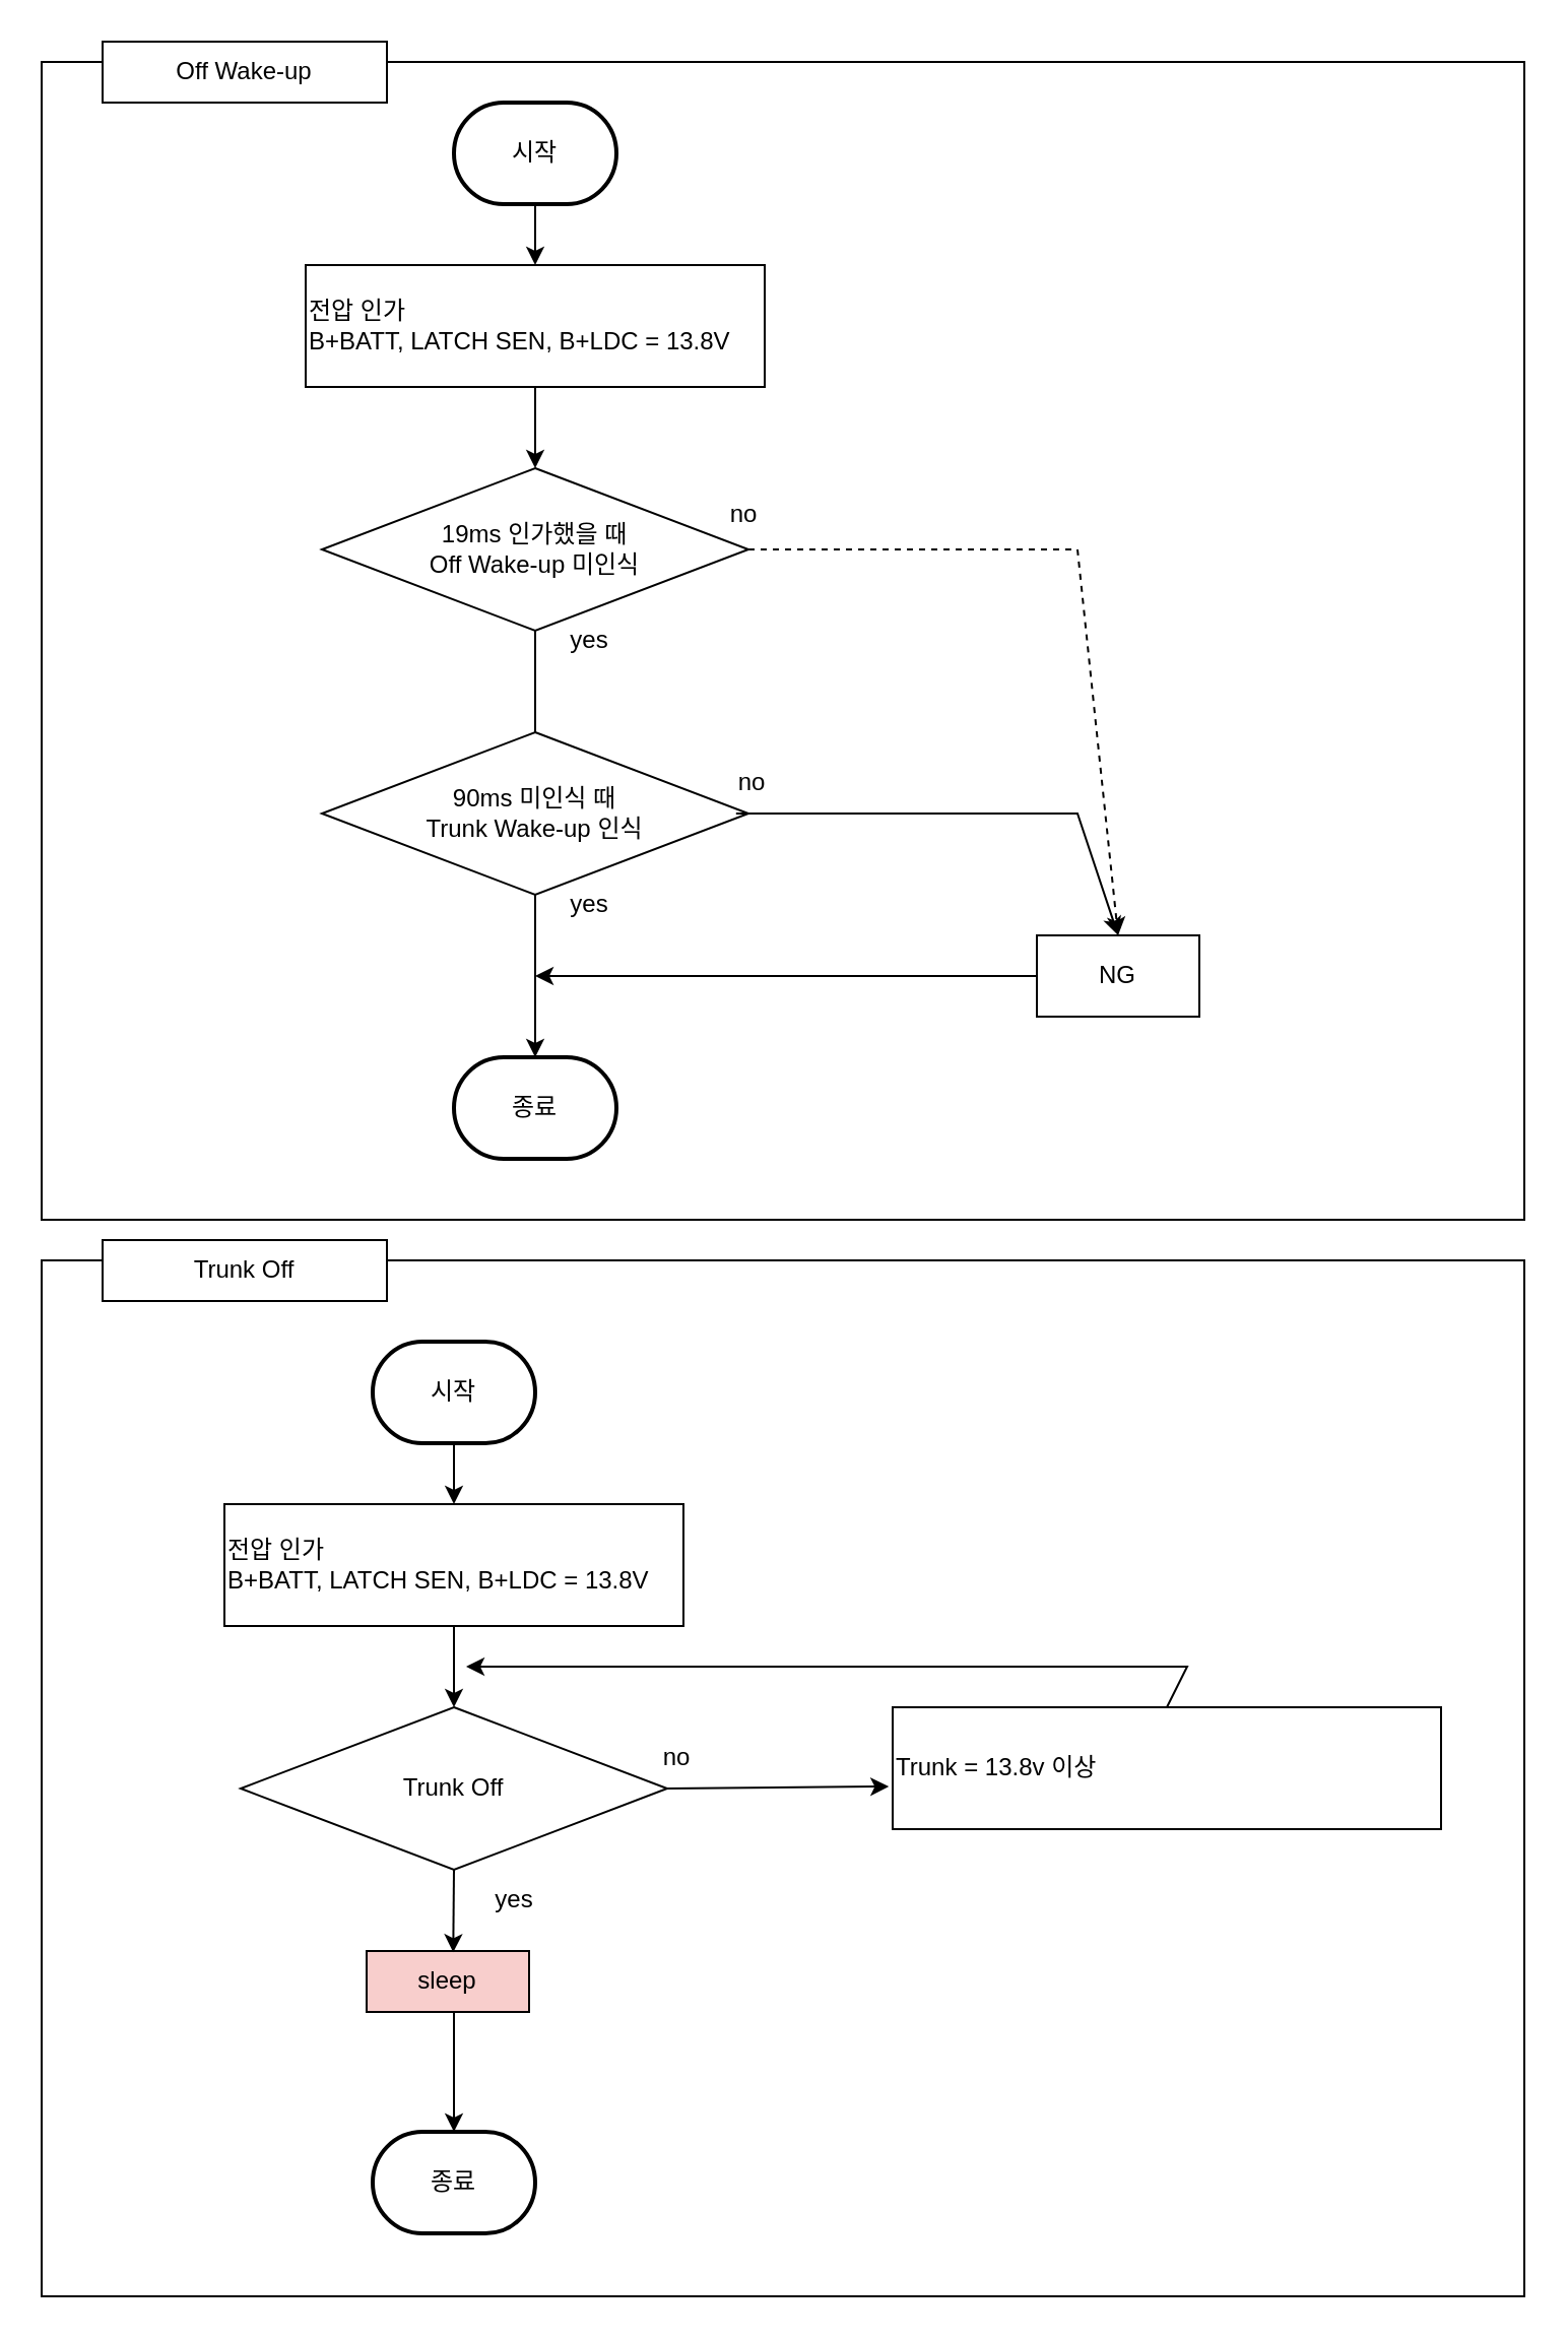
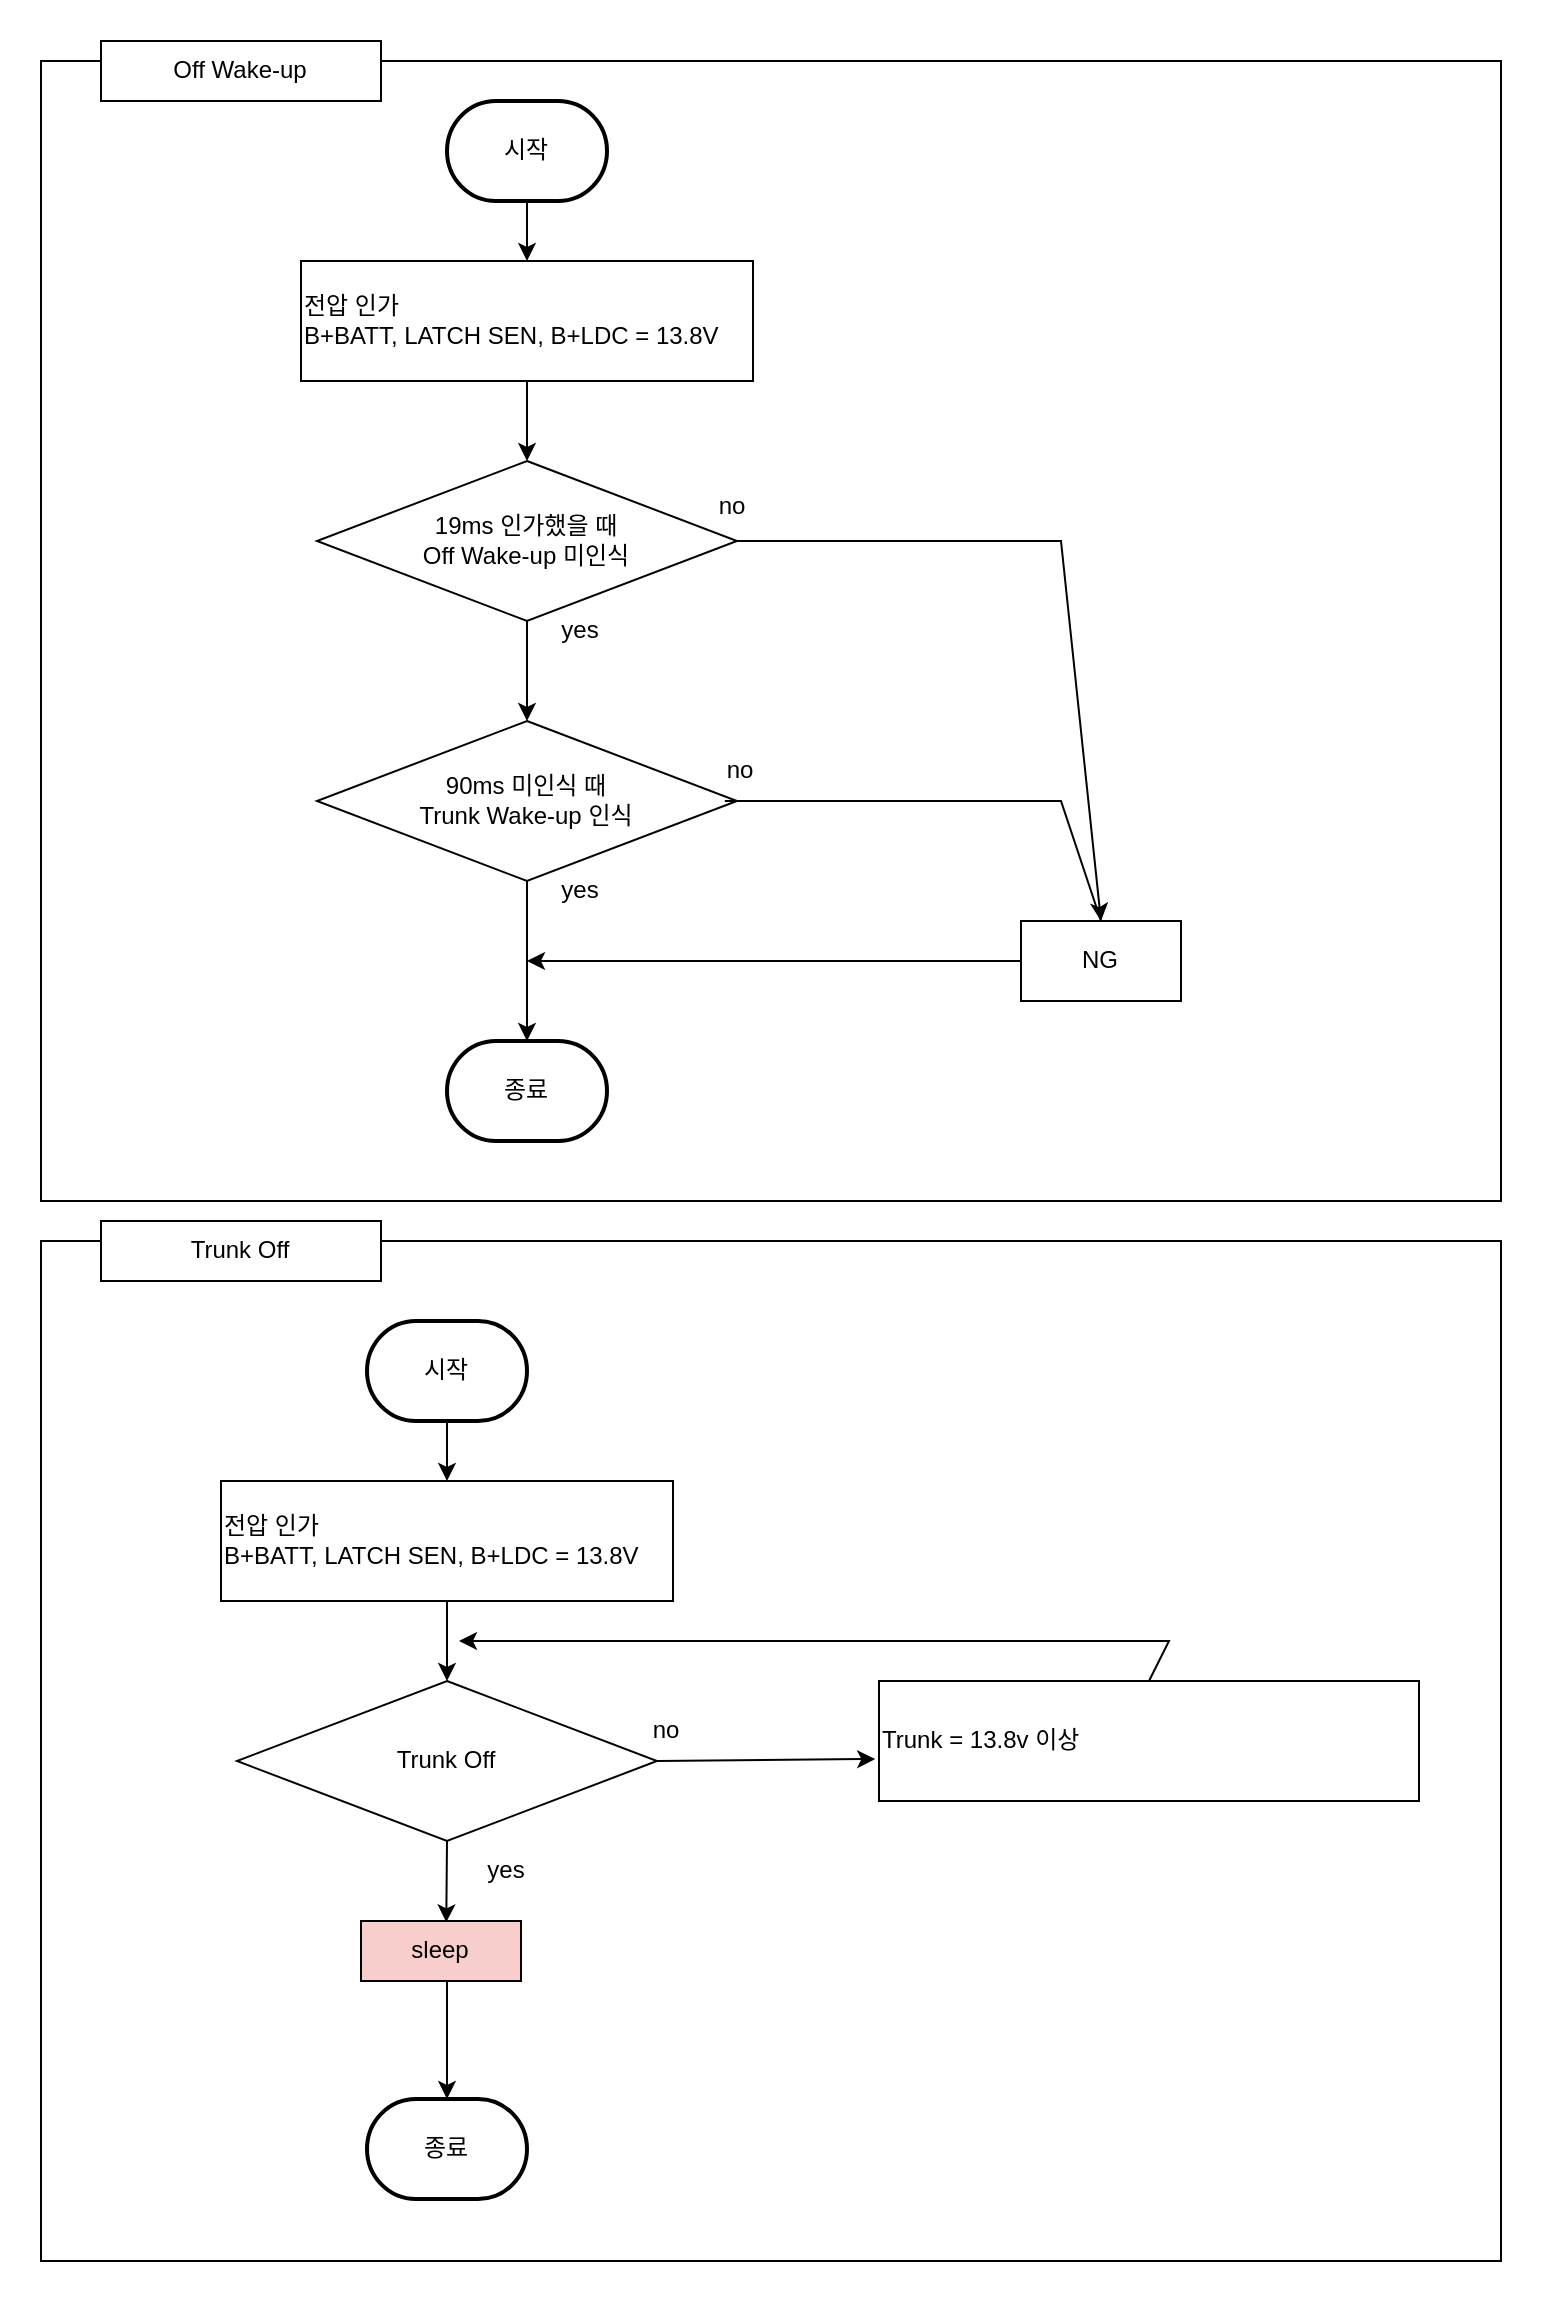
  <mxCell id="0" />
  <mxCell id="1" parent="0" />
  <mxCell id="2" value="" style="rounded=0;whiteSpace=wrap;html=1;" parent="1" vertex="1"><mxGeometry x="20" y="30" width="730" height="570" as="geometry" /></mxCell>
  <mxCell id="3" value="시작" style="strokeWidth=2;html=1;shape=mxgraph.flowchart.terminator;whiteSpace=wrap;" parent="1" vertex="1"><mxGeometry x="223" y="50" width="80" height="50" as="geometry" /></mxCell>
  <mxCell id="4" value="종료" style="strokeWidth=2;html=1;shape=mxgraph.flowchart.terminator;whiteSpace=wrap;" parent="1" vertex="1"><mxGeometry x="223" y="520" width="80" height="50" as="geometry" /></mxCell>
  <mxCell id="5" value="전압 인가&lt;br&gt;B+BATT, LATCH SEN, B+LDC = 13.8V" style="rounded=0;whiteSpace=wrap;html=1;align=left;" parent="1" vertex="1"><mxGeometry x="150" y="130" width="226" height="60" as="geometry" /></mxCell>
  <mxCell id="6" value="19ms 인가했을 때&lt;br&gt;Off&amp;nbsp;Wake-up 미인식" style="rhombus;whiteSpace=wrap;html=1;" parent="1" vertex="1"><mxGeometry x="158" y="230" width="210" height="80" as="geometry" /></mxCell>
  <mxCell id="7" value="" style="endArrow=classic;html=1;rounded=0;exitX=0.5;exitY=1;exitDx=0;exitDy=0;entryX=0.5;entryY=0;entryDx=0;entryDy=0;" parent="1" source="5" target="6" edge="1"><mxGeometry width="50" height="50" relative="1" as="geometry"><mxPoint x="419" y="200" as="sourcePoint" /><mxPoint x="469" y="150" as="targetPoint" /></mxGeometry></mxCell>
  <mxCell id="8" value="" style="endArrow=classic;html=1;rounded=0;exitX=0.5;exitY=1;exitDx=0;exitDy=0;exitPerimeter=0;entryX=0.5;entryY=0;entryDx=0;entryDy=0;" parent="1" source="3" target="5" edge="1"><mxGeometry width="50" height="50" relative="1" as="geometry"><mxPoint x="-11" y="150" as="sourcePoint" /><mxPoint x="39" y="100" as="targetPoint" /></mxGeometry></mxCell>
- <mxCell id="9" value="" style="endArrow=none;html=1;rounded=0;exitX=0.5;exitY=1;exitDx=0;exitDy=0;entryX=0.5;entryY=0;entryDx=0;entryDy=0;" parent="1" source="6" target="25" edge="1"><mxGeometry width="50" height="50" relative="1" as="geometry"><mxPoint x="-1" y="310" as="sourcePoint" /><mxPoint x="49" y="260" as="targetPoint" /></mxGeometry></mxCell>
+ <mxCell id="9" value="" style="endArrow=classic;html=1;rounded=0;exitX=0.5;exitY=1;exitDx=0;exitDy=0;entryX=0.5;entryY=0;entryDx=0;entryDy=0;" parent="1" source="6" target="25" edge="1"><mxGeometry width="50" height="50" relative="1" as="geometry"><mxPoint x="-1" y="310" as="sourcePoint" /><mxPoint x="49" y="260" as="targetPoint" /></mxGeometry></mxCell>
  <mxCell id="10" value="Off Wake-up" style="rounded=0;whiteSpace=wrap;html=1;" parent="1" vertex="1"><mxGeometry x="50" y="20" width="140" height="30" as="geometry" /></mxCell>
  <mxCell id="11" value="" style="rounded=0;whiteSpace=wrap;html=1;" parent="1" vertex="1"><mxGeometry x="20" y="620" width="730" height="510" as="geometry" /></mxCell>
  <mxCell id="12" value="시작" style="strokeWidth=2;html=1;shape=mxgraph.flowchart.terminator;whiteSpace=wrap;" parent="1" vertex="1"><mxGeometry x="183" y="660" width="80" height="50" as="geometry" /></mxCell>
  <mxCell id="13" value="종료" style="strokeWidth=2;html=1;shape=mxgraph.flowchart.terminator;whiteSpace=wrap;" parent="1" vertex="1"><mxGeometry x="183" y="1049" width="80" height="50" as="geometry" /></mxCell>
  <mxCell id="14" value="전압 인가&lt;br&gt;B+BATT, LATCH SEN, B+LDC = 13.8V" style="rounded=0;whiteSpace=wrap;html=1;align=left;" parent="1" vertex="1"><mxGeometry x="110" y="740" width="226" height="60" as="geometry" /></mxCell>
  <mxCell id="15" value="Trunk&amp;nbsp;Off" style="rhombus;whiteSpace=wrap;html=1;" parent="1" vertex="1"><mxGeometry x="118" y="840" width="210" height="80" as="geometry" /></mxCell>
  <mxCell id="16" value="" style="endArrow=classic;html=1;rounded=0;exitX=0.5;exitY=1;exitDx=0;exitDy=0;entryX=0.5;entryY=0;entryDx=0;entryDy=0;" parent="1" source="14" target="15" edge="1"><mxGeometry width="50" height="50" relative="1" as="geometry"><mxPoint x="379" y="810" as="sourcePoint" /><mxPoint x="429" y="760" as="targetPoint" /></mxGeometry></mxCell>
  <mxCell id="17" value="" style="endArrow=classic;html=1;rounded=0;exitX=0.5;exitY=1;exitDx=0;exitDy=0;exitPerimeter=0;entryX=0.5;entryY=0;entryDx=0;entryDy=0;" parent="1" source="12" target="14" edge="1"><mxGeometry width="50" height="50" relative="1" as="geometry"><mxPoint x="-51" y="760" as="sourcePoint" /><mxPoint x="-1" y="710" as="targetPoint" /></mxGeometry></mxCell>
  <mxCell id="18" value="" style="endArrow=classic;html=1;rounded=0;exitX=0.5;exitY=1;exitDx=0;exitDy=0;entryX=0.5;entryY=0;entryDx=0;entryDy=0;entryPerimeter=0;" parent="1" target="13" edge="1"><mxGeometry width="50" height="50" relative="1" as="geometry"><mxPoint x="223" y="990" as="sourcePoint" /><mxPoint x="9" y="940" as="targetPoint" /></mxGeometry></mxCell>
  <mxCell id="19" value="Trunk = 13.8v 이상" style="rounded=0;whiteSpace=wrap;html=1;align=left;" parent="1" vertex="1"><mxGeometry x="439" y="840" width="270" height="60" as="geometry" /></mxCell>
  <mxCell id="20" value="" style="endArrow=classic;html=1;rounded=0;exitX=1;exitY=0.5;exitDx=0;exitDy=0;entryX=-0.007;entryY=0.65;entryDx=0;entryDy=0;entryPerimeter=0;" parent="1" source="15" target="19" edge="1"><mxGeometry width="50" height="50" relative="1" as="geometry"><mxPoint x="459" y="810" as="sourcePoint" /><mxPoint x="509" y="760" as="targetPoint" /></mxGeometry></mxCell>
  <mxCell id="21" value="" style="endArrow=classic;html=1;rounded=0;exitX=0.5;exitY=0;exitDx=0;exitDy=0;" parent="1" source="19" edge="1"><mxGeometry width="50" height="50" relative="1" as="geometry"><mxPoint x="469" y="780" as="sourcePoint" /><mxPoint x="229" y="820" as="targetPoint" /><Array as="points"><mxPoint x="584" y="820" /></Array></mxGeometry></mxCell>
  <mxCell id="22" value="Trunk Off" style="rounded=0;whiteSpace=wrap;html=1;" parent="1" vertex="1"><mxGeometry x="50" y="610" width="140" height="30" as="geometry" /></mxCell>
  <mxCell id="23" value="sleep" style="rounded=0;whiteSpace=wrap;html=1;align=center;fillColor=#f8cecc;" parent="1" vertex="1"><mxGeometry x="180" y="960" width="80" height="30" as="geometry" /></mxCell>
  <mxCell id="24" value="" style="endArrow=classic;html=1;rounded=0;exitX=0.5;exitY=1;exitDx=0;exitDy=0;entryX=0.533;entryY=0.022;entryDx=0;entryDy=0;entryPerimeter=0;" parent="1" source="15" target="23" edge="1"><mxGeometry width="50" height="50" relative="1" as="geometry"><mxPoint x="20" y="940" as="sourcePoint" /><mxPoint x="70" y="890" as="targetPoint" /></mxGeometry></mxCell>
  <mxCell id="25" value="90ms 미인식 때&lt;br&gt;Trunk&amp;nbsp;Wake-up 인식" style="rhombus;whiteSpace=wrap;html=1;" vertex="1" parent="1"><mxGeometry x="158" y="360" width="210" height="80" as="geometry" /></mxCell>
  <mxCell id="26" value="" style="endArrow=classic;html=1;rounded=0;exitX=0.5;exitY=1;exitDx=0;exitDy=0;entryX=0.5;entryY=0;entryDx=0;entryDy=0;entryPerimeter=0;" edge="1" parent="1" source="25" target="4"><mxGeometry width="50" height="50" relative="1" as="geometry"><mxPoint x="360" y="440" as="sourcePoint" /><mxPoint x="410" y="390" as="targetPoint" /></mxGeometry></mxCell>
  <mxCell id="27" value="yes" style="text;html=1;strokeColor=none;fillColor=none;align=center;verticalAlign=middle;whiteSpace=wrap;rounded=0;" vertex="1" parent="1"><mxGeometry x="260" y="300" width="60" height="30" as="geometry" /></mxCell>
  <mxCell id="28" value="yes" style="text;html=1;strokeColor=none;fillColor=none;align=center;verticalAlign=middle;whiteSpace=wrap;rounded=0;" vertex="1" parent="1"><mxGeometry x="260" y="430" width="60" height="30" as="geometry" /></mxCell>
  <mxCell id="29" value="NG" style="rounded=0;whiteSpace=wrap;html=1;align=center;" vertex="1" parent="1"><mxGeometry x="510" y="460" width="80" height="40" as="geometry" /></mxCell>
- <mxCell id="30" value="" style="endArrow=classic;html=1;rounded=0;exitX=1;exitY=0.5;exitDx=0;exitDy=0;entryX=0.5;entryY=0;entryDx=0;entryDy=0;dashed=1;" edge="1" parent="1" source="6" target="29"><mxGeometry width="50" height="50" relative="1" as="geometry"><mxPoint x="490" y="250" as="sourcePoint" /><mxPoint x="540" y="200" as="targetPoint" /><Array as="points"><mxPoint x="530" y="270" /></Array></mxGeometry></mxCell>
- <mxCell id="31" value="" style="endArrow=classic;html=1;rounded=0;exitX=0.971;exitY=0.5;exitDx=0;exitDy=0;exitPerimeter=0;entryX=0.5;entryY=0;entryDx=0;entryDy=0;" edge="1" parent="1" source="25" target="29"><mxGeometry width="50" height="50" relative="1" as="geometry"><mxPoint x="460" y="370" as="sourcePoint" /><mxPoint x="510" y="320" as="targetPoint" /><Array as="points"><mxPoint x="530" y="400" /></Array></mxGeometry></mxCell>
+ <mxCell id="30" value="" style="endArrow=classic;html=1;rounded=0;exitX=1;exitY=0.5;exitDx=0;exitDy=0;entryX=0.5;entryY=0;entryDx=0;entryDy=0;" edge="1" parent="1" source="6" target="29"><mxGeometry width="50" height="50" relative="1" as="geometry"><mxPoint x="490" y="250" as="sourcePoint" /><mxPoint x="540" y="200" as="targetPoint" /><Array as="points"><mxPoint x="530" y="270" /></Array></mxGeometry></mxCell>
+ <mxCell id="31" value="" style="endArrow=none;html=1;rounded=0;exitX=0.971;exitY=0.5;exitDx=0;exitDy=0;exitPerimeter=0;entryX=0.5;entryY=0;entryDx=0;entryDy=0;" edge="1" parent="1" source="25" target="29"><mxGeometry width="50" height="50" relative="1" as="geometry"><mxPoint x="460" y="370" as="sourcePoint" /><mxPoint x="510" y="320" as="targetPoint" /><Array as="points"><mxPoint x="530" y="400" /></Array></mxGeometry></mxCell>
  <mxCell id="32" value="" style="endArrow=classic;html=1;rounded=0;exitX=0;exitY=0.5;exitDx=0;exitDy=0;" edge="1" parent="1" source="29"><mxGeometry width="50" height="50" relative="1" as="geometry"><mxPoint x="580" y="510" as="sourcePoint" /><mxPoint x="263" y="480" as="targetPoint" /></mxGeometry></mxCell>
  <mxCell id="33" value="no" style="text;html=1;strokeColor=none;fillColor=none;align=center;verticalAlign=middle;whiteSpace=wrap;rounded=0;" vertex="1" parent="1"><mxGeometry x="336" y="238" width="60" height="30" as="geometry" /></mxCell>
  <mxCell id="34" value="yes" style="text;html=1;strokeColor=none;fillColor=none;align=center;verticalAlign=middle;whiteSpace=wrap;rounded=0;" vertex="1" parent="1"><mxGeometry x="223" y="920" width="60" height="30" as="geometry" /></mxCell>
  <mxCell id="35" value="no" style="text;html=1;strokeColor=none;fillColor=none;align=center;verticalAlign=middle;whiteSpace=wrap;rounded=0;" vertex="1" parent="1"><mxGeometry x="340" y="370" width="60" height="30" as="geometry" /></mxCell>
  <mxCell id="36" value="no" style="text;html=1;strokeColor=none;fillColor=none;align=center;verticalAlign=middle;whiteSpace=wrap;rounded=0;" vertex="1" parent="1"><mxGeometry x="303" y="850" width="60" height="30" as="geometry" /></mxCell>
